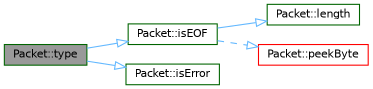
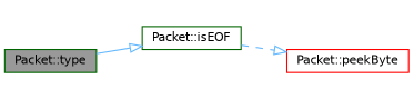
  digraph {
    rankdir=LR
    node [color=darkgreen fillcolor=white fontname=Helvetica fontsize=10 shape=box style=filled]
    edge [arrowhead=onormal color=steelblue1 fontname=Helvetica fontsize=10 labelfontname=Helvetica labelfontsize=10 style=solid]
    n1 [fillcolor=grey60 fontcolor=black height=0.2 label="Packet::type" width=0.4]
    n2 [height=0.2 label="Packet::isEOF" width=0.4]
-   n3 [height=0.2 label="Packet::isError" width=0.4]
-   n4 [height=0.2 label="Packet::length" width=0.4]
    n5 [color=red height=0.2 label="Packet::peekByte" width=0.4]
    n1 -> n2
-   n1 -> n3
-   n2 -> n4
    n2 -> n5 [style=dashed]
  }
